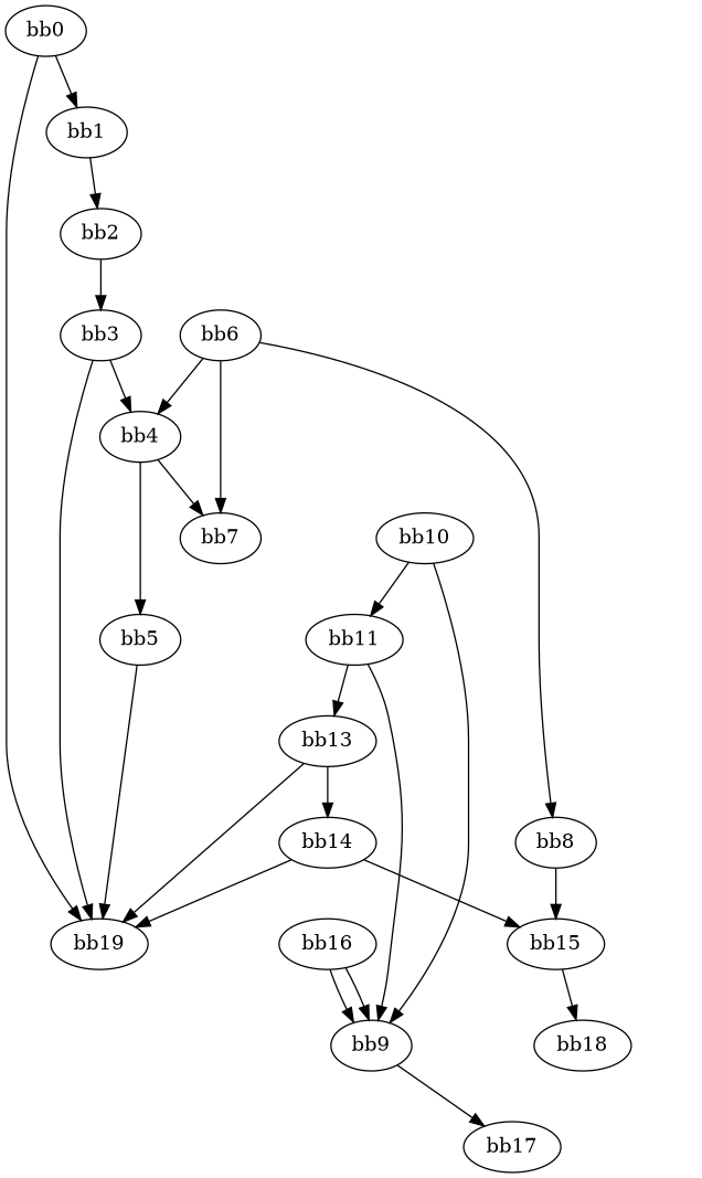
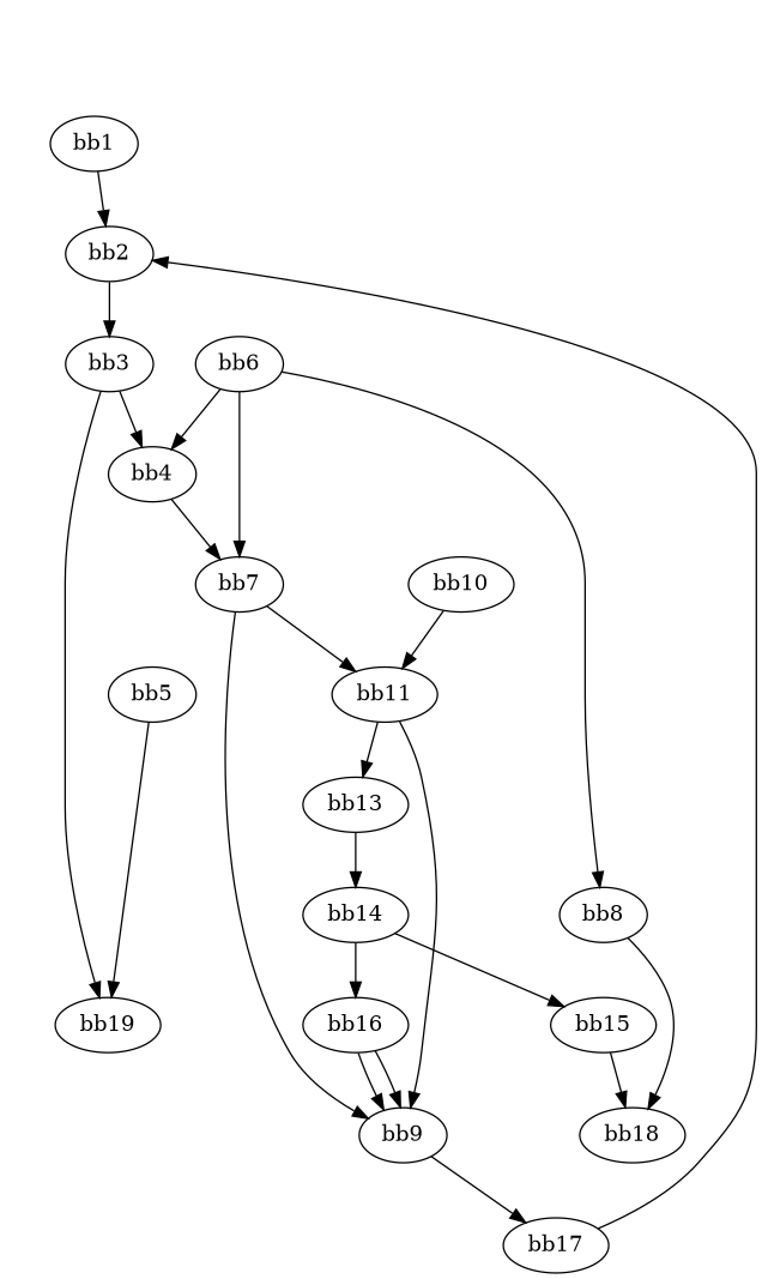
  digraph {
-   n1 [label="bb0\l"]
    n2 [label="bb1\l"]
    n3 [label="bb19\l"]
    n4 [label="bb2\l"]
    n5 [label="bb3\l"]
    n6 [label="bb4\l"]
    n7 [label="bb5\l"]
    n8 [label="bb7\l"]
    n9 [label="bb6\l"]
    n10 [label="bb8\l"]
    n11 [label="bb9\l"]
    n12 [label="bb11\l"]
    n13 [label="bb18\l"]
    n14 [label="bb17\l"]
    n15 [label="bb10\l"]
    n16 [label="bb13\l"]
    n17 [label="bb14\l"]
    n18 [label="bb15\l"]
    n19 [label="bb16\l"]
-   n1 -> n2
-   n1 -> n3
    n2 -> n4
    n4 -> n5
    n5 -> n3
    n5 -> n6
-   n6 -> n7
    n6 -> n8
    n7 -> n3
-   n15 -> n11
+   n8 -> n11
+   n8 -> n12
    n9 -> n6
    n9 -> n8
    n9 -> n10
-   n10 -> n18
+   n10 -> n13
    n11 -> n14
    n12 -> n11
    n12 -> n16
+   n14 -> n4
    n15 -> n12
-   n16 -> n3
    n16 -> n17
    n17 -> n18
-   n17 -> n3
+   n17 -> n19
    n18 -> n13
    n19 -> n11
    n19 -> n11
  }
